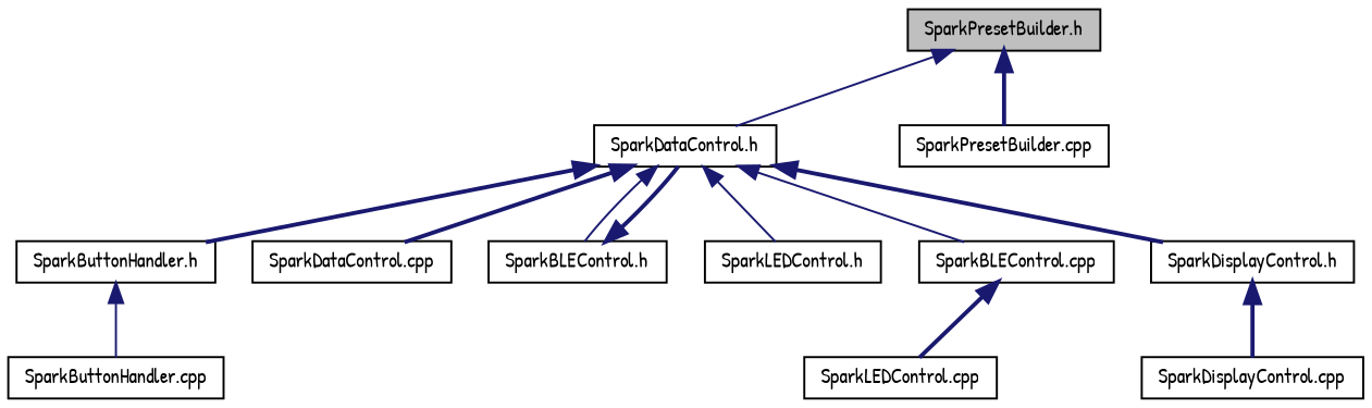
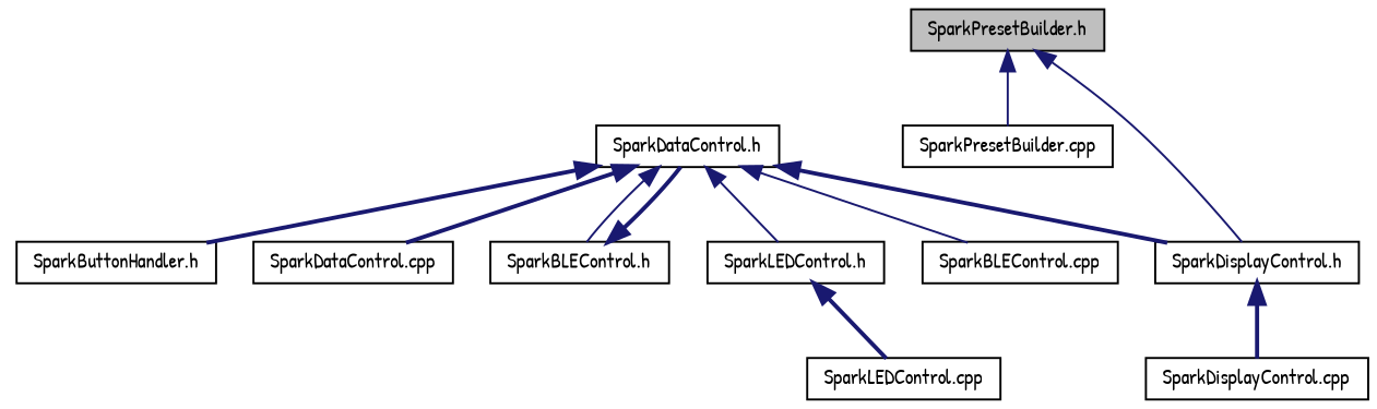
  digraph {
    fontname="Patrick Hand"
    node [color=black fillcolor=white fontname="Patrick Hand" fontsize=10 shape=record style=filled]
    edge [color=midnightblue dir=back fontname="Patrick Hand" fontsize=10 labelfontname=Helvetica labelfontsize=10 style=solid]
    n1 [fillcolor=grey75 fontcolor=black height=0.2 label="SparkPresetBuilder.h" width=0.4]
    n2 [height=0.2 label="SparkDataControl.h" width=0.4]
    n3 [height=0.2 label="SparkPresetBuilder.cpp" width=0.4]
    n4 [height=0.2 label="SparkBLEControl.h" width=0.4]
    n5 [height=0.2 label="SparkButtonHandler.h" width=0.4]
    n6 [height=0.2 label="SparkDataControl.cpp" width=0.4]
    n7 [height=0.2 label="SparkDisplayControl.h" width=0.4]
    n8 [height=0.2 label="SparkLEDControl.h" width=0.4]
    n9 [height=0.2 label="SparkBLEControl.cpp" width=0.4]
-   n10 [height=0.2 label="SparkButtonHandler.cpp" width=0.4]
    n11 [height=0.2 label="SparkDisplayControl.cpp" width=0.4]
    n12 [height=0.2 label="SparkLEDControl.cpp" width=0.4]
-   n1 -> n2
-   n1 -> n3 [style=bold]
+   n1 -> n7
+   n1 -> n3
    n2 -> n4
    n2 -> n5 [style=bold]
    n2 -> n6 [style=bold]
    n2 -> n7 [style=bold]
    n2 -> n8
    n2 -> n9
    n4 -> n2 [style=bold]
-   n5 -> n10
    n7 -> n11 [style=bold]
-   n9 -> n12 [style=bold]
+   n8 -> n12 [style=bold]
  }
